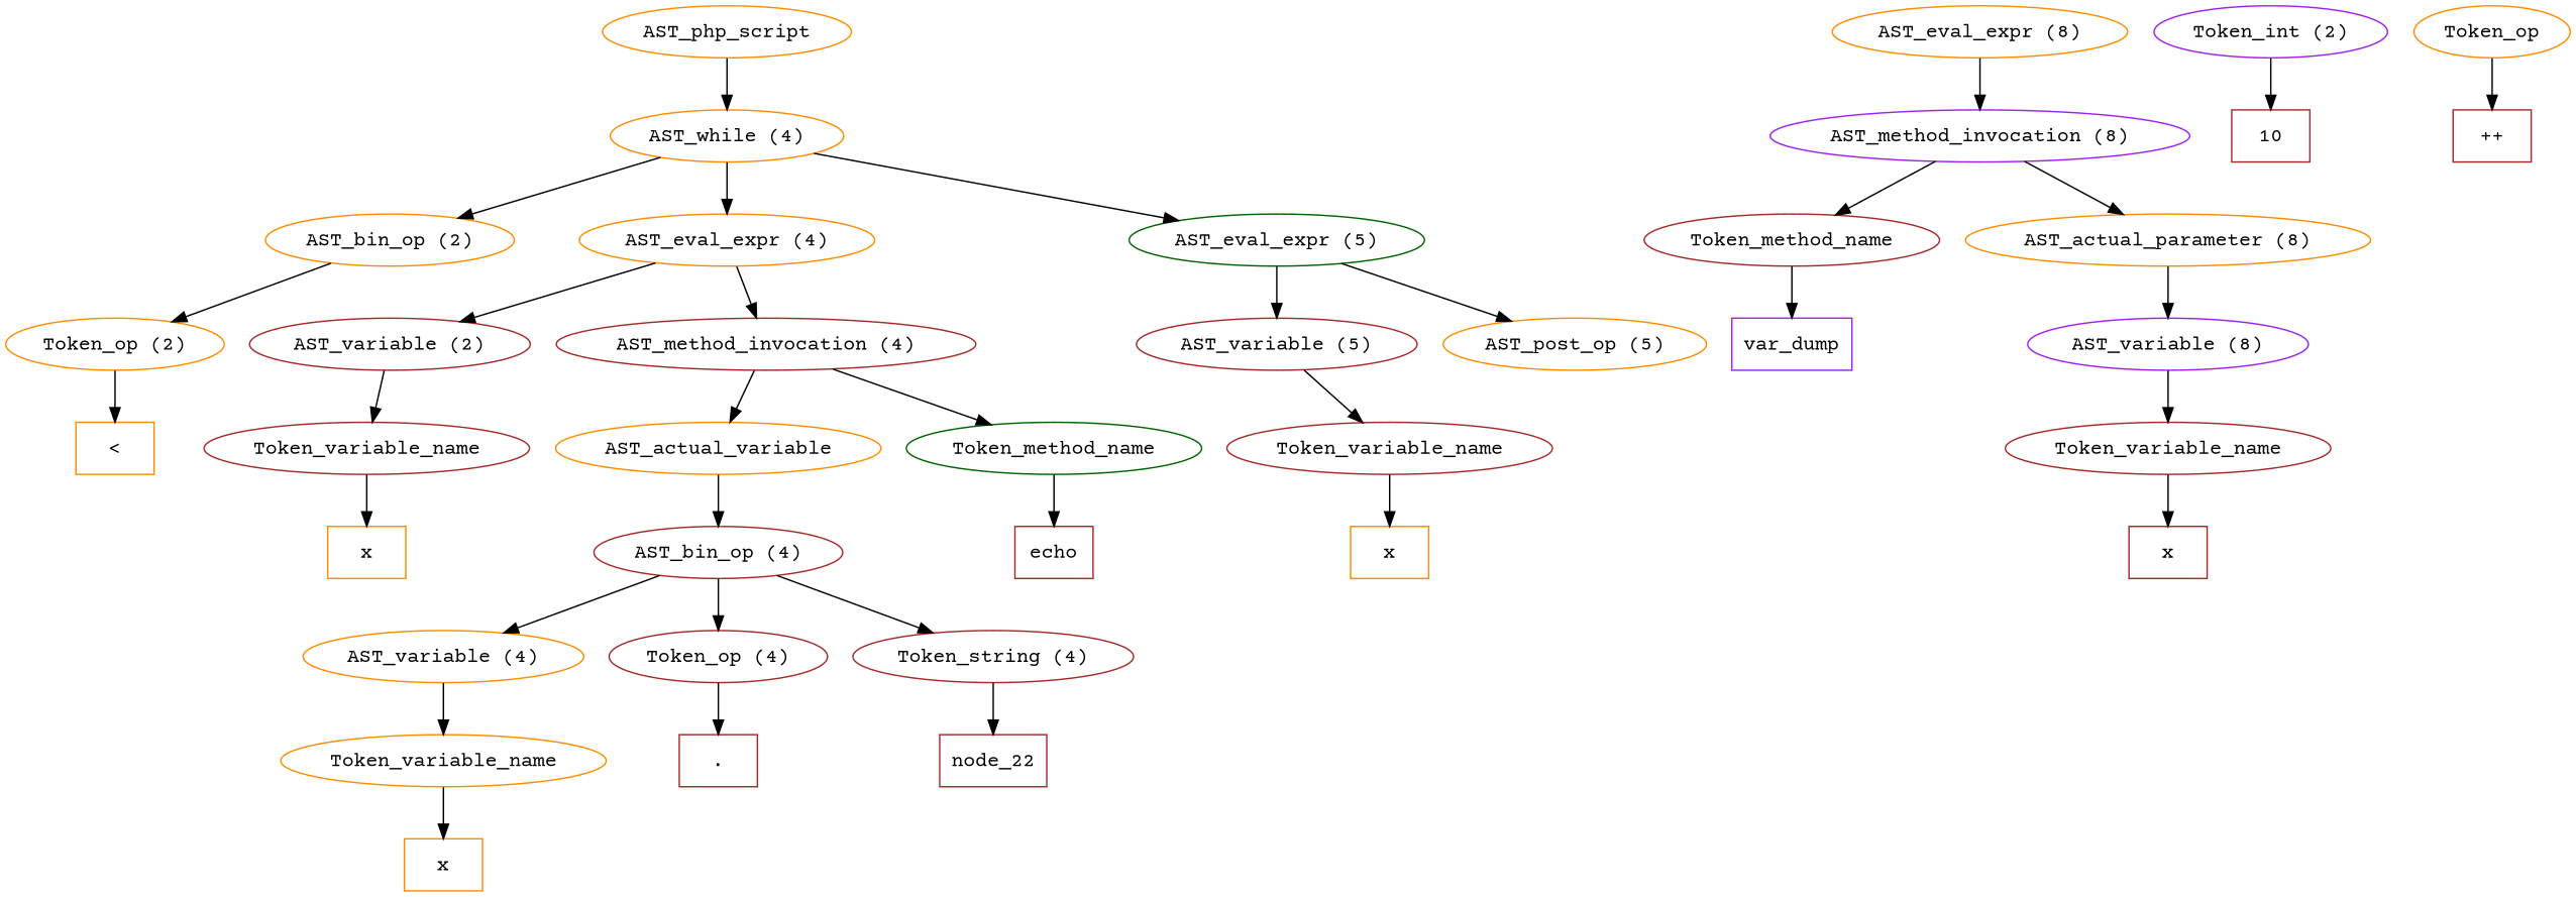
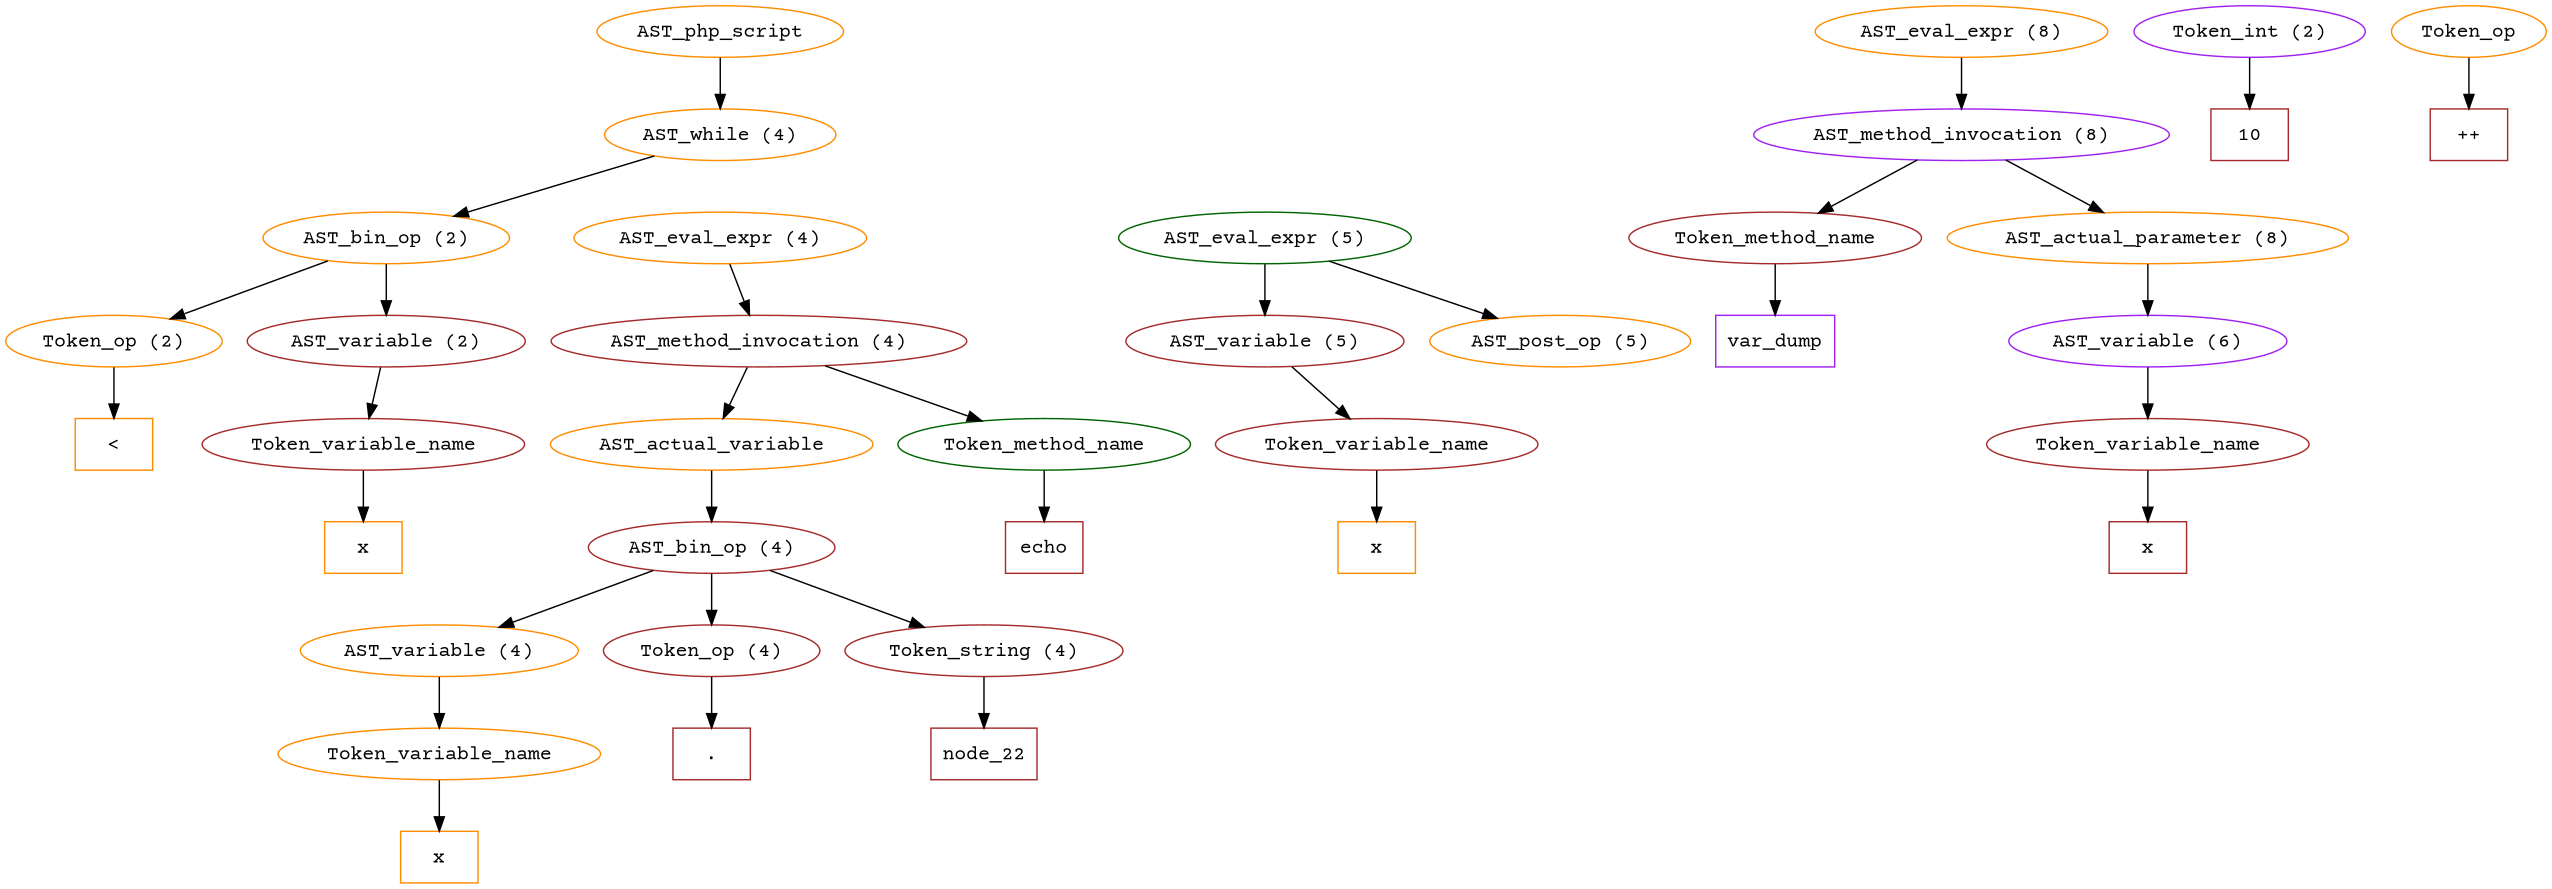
  digraph {
    fontname="Courier Prime"
    node [color=darkorange fontname="Courier Prime"]
    edge [fontname="Courier Prime"]
    n1 [label=AST_php_script]
    n2 [label="AST_while (4)"]
    n3 [label="AST_bin_op (2)"]
    n4 [label="AST_eval_expr (4)"]
    n5 [color=darkgreen label="AST_eval_expr (5)"]
    n6 [label="AST_eval_expr (8)"]
    n7 [color=purple label="AST_method_invocation (8)"]
    n8 [color=brown label="AST_variable (2)"]
    n9 [label="Token_op (2)"]
    n10 [color=brown label="AST_method_invocation (4)"]
    n11 [label="AST_post_op (5)"]
    n12 [color=brown label="AST_variable (5)"]
    n13 [color=brown label=Token_variable_name]
    n14 [label="<" shape=box]
    n15 [color=purple label="Token_int (2)"]
    n16 [color=brown label=10 shape=box]
    n17 [label=x shape=box]
    n18 [color=darkgreen label=Token_method_name]
    n19 [label=AST_actual_variable]
    n20 [color=brown label=echo shape=box]
    n21 [color=brown label="AST_bin_op (4)"]
    n22 [label="AST_variable (4)"]
    n23 [color=brown label="Token_op (4)"]
    n24 [color=brown label="Token_string (4)"]
    n25 [label=Token_variable_name]
    n26 [color=brown label="." shape=box]
    node_22 [color=brown shape=box]
    n28 [label=x shape=box]
    n29 [color=brown label=Token_variable_name]
    n30 [label=Token_op]
    n31 [color=brown label="++" shape=box]
    n32 [label=x shape=box]
    n33 [color=brown label=Token_method_name]
    n34 [label="AST_actual_parameter (8)"]
    n35 [color=purple label=var_dump shape=box]
-   n36 [color=purple label="AST_variable (8)"]
+   n36 [color=purple label="AST_variable (6)"]
    n37 [color=brown label=Token_variable_name]
    n38 [color=brown label=x shape=box]
    n1 -> n2
    n2 -> n3
-   n2 -> n4
-   n2 -> n5
-   n4 -> n8
+   n3 -> n8
    n3 -> n9
    n4 -> n10
    n5 -> n11
    n5 -> n12
    n6 -> n7
    n7 -> n33
    n7 -> n34
    n8 -> n13
    n9 -> n14
    n10 -> n18
    n10 -> n19
    n12 -> n29
    n13 -> n17
    n15 -> n16
    n18 -> n20
    n19 -> n21
    n21 -> n22
    n21 -> n23
    n21 -> n24
    n22 -> n25
    n23 -> n26
    n24 -> node_22
    n25 -> n28
    n29 -> n32
    n30 -> n31
    n33 -> n35
    n34 -> n36
    n36 -> n37
    n37 -> n38
  }
